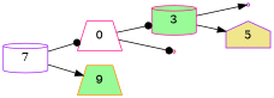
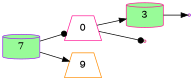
  digraph {
    rankdir=LR
    node [color=deeppink fillcolor=palegreen shape=trapezium style=filled]
    edge [arrowhead=normal]
    n1 [fillcolor=white label=0]
-   7 [color=purple fillcolor=white shape=cylinder]
-   9 [color=darkorange]
+   7 [color=purple shape=cylinder]
+   9 [color=darkorange fillcolor=white]
    n4 [label=3 shape=cylinder]
    null86015050 [shape=point]
    null244185806 [color=purple fillcolor=khaki shape=point]
-   5 [color=purple fillcolor=khaki shape=house]
-   n1 -> n4 [arrowhead=dot]
+   n1 -> n4
    n1 -> null86015050 [arrowhead=dot]
    7 -> n1 [arrowhead=dot]
    7 -> 9
    n4 -> null244185806
-   n4 -> 5
  }
